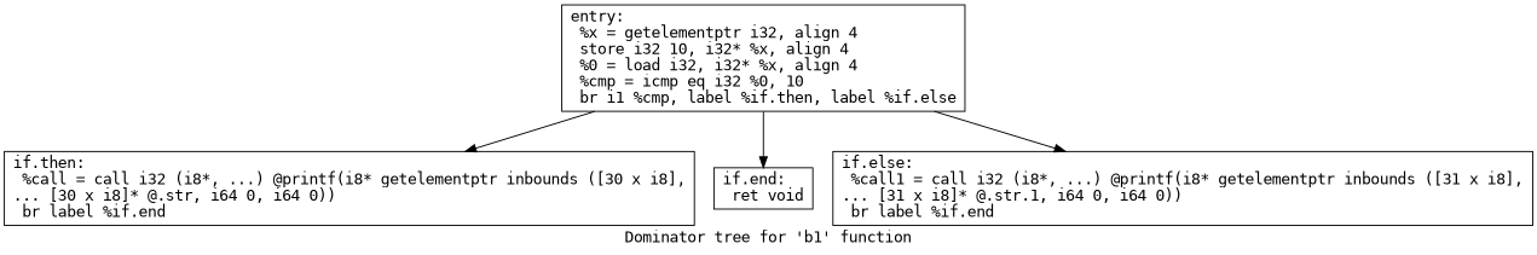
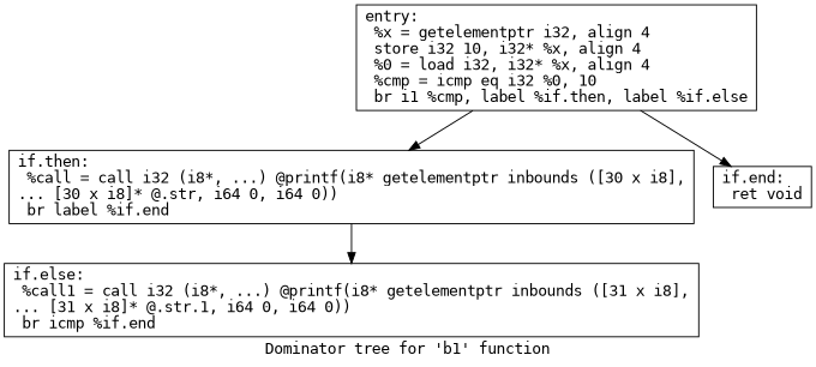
  digraph {
    fontname="DejaVu Sans Mono"
    label="Dominator tree for 'b1' function"
    node [fontname="DejaVu Sans Mono" shape=record]
    edge [fontname="DejaVu Sans Mono"]
    n1 [label="{entry:\l  %x = getelementptr i32, align 4\l  store i32 10, i32* %x, align 4\l  %0 = load i32, i32* %x, align 4\l  %cmp = icmp eq i32 %0, 10\l  br i1 %cmp, label %if.then, label %if.else\l}"]
    n2 [label="{if.then:                                          \l  %call = call i32 (i8*, ...) @printf(i8* getelementptr inbounds ([30 x i8],\l... [30 x i8]* @.str, i64 0, i64 0))\l  br label %if.end\l}"]
    n3 [label="{if.end:                                           \l  ret void\l}"]
-   n4 [label="{if.else:                                          \l  %call1 = call i32 (i8*, ...) @printf(i8* getelementptr inbounds ([31 x i8],\l... [31 x i8]* @.str.1, i64 0, i64 0))\l  br label %if.end\l}"]
+   n4 [label="{if.else:                                          \l  %call1 = call i32 (i8*, ...) @printf(i8* getelementptr inbounds ([31 x i8],\l... [31 x i8]* @.str.1, i64 0, i64 0))\l  br icmp %if.end\l}"]
    n1 -> n2
    n1 -> n3
-   n1 -> n4
+   n2 -> n4
  }
